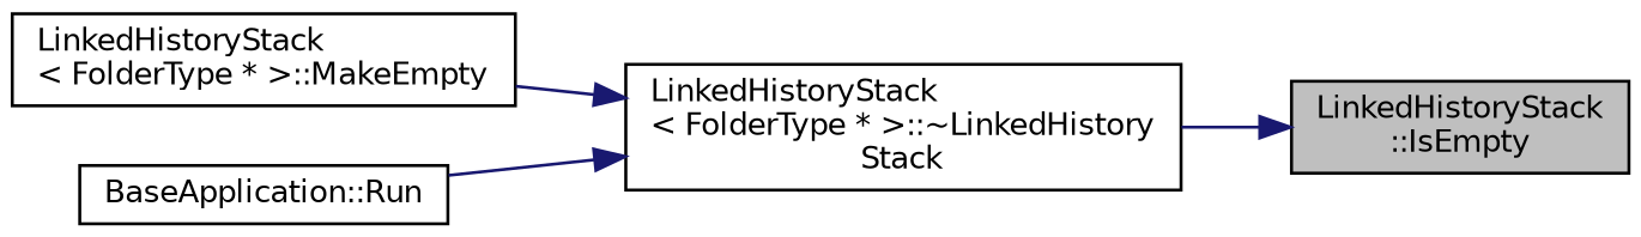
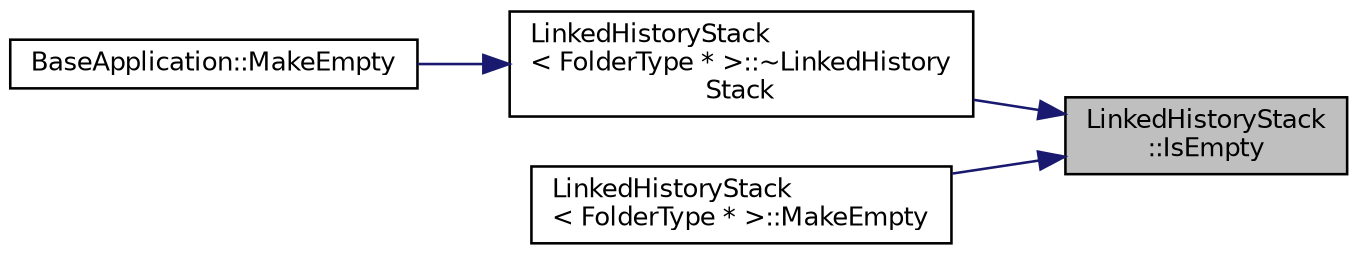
  digraph {
    rankdir=RL
    node [color=black fillcolor=white fontname=Helvetica fontsize=10 shape=record style=filled]
    edge [color=midnightblue dir=back fontname=Helvetica fontsize=10 labelfontname=Helvetica labelfontsize=10 style=solid]
    n1 [fillcolor=grey75 fontcolor=black height=0.2 label="LinkedHistoryStack\l::IsEmpty" width=0.4]
    n2 [height=0.2 label="LinkedHistoryStack\l\< FolderType * \>::~LinkedHistory\lStack" width=0.4]
    n3 [height=0.2 label="LinkedHistoryStack\l\< FolderType * \>::MakeEmpty" width=0.4]
-   n4 [height=0.2 label="BaseApplication::Run" width=0.4]
+   n4 [height=0.2 label="BaseApplication::MakeEmpty" width=0.4]
    n1 -> n2
-   n2 -> n3
+   n1 -> n3
    n2 -> n4
  }
